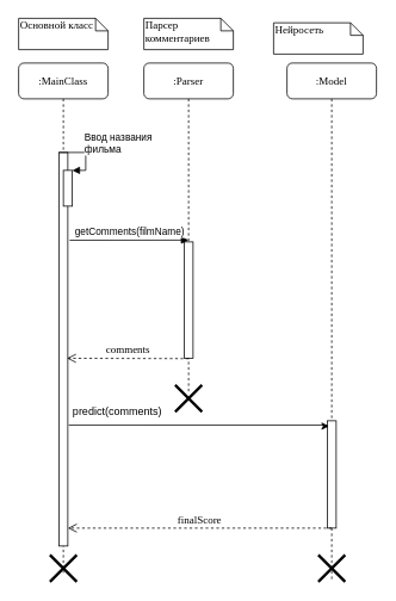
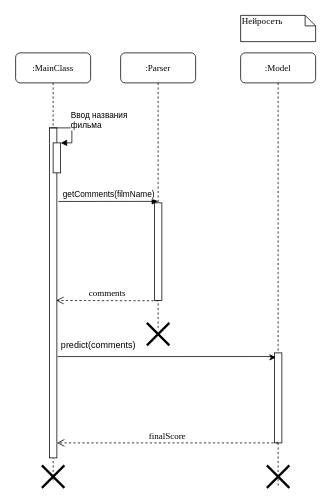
  <mxCell id="0" />
  <mxCell id="1" parent="0" />
  <mxCell id="2" value=":Parser" style="shape=umlLifeline;perimeter=lifelinePerimeter;whiteSpace=wrap;html=1;container=1;collapsible=0;recursiveResize=0;outlineConnect=0;rounded=1;shadow=0;comic=0;labelBackgroundColor=none;strokeWidth=1;fontFamily=Verdana;fontSize=12;align=center;" parent="1" vertex="1"><mxGeometry x="160" y="70" width="100" height="370" as="geometry" /></mxCell>
  <mxCell id="3" value="" style="html=1;points=[];perimeter=orthogonalPerimeter;rounded=0;shadow=0;comic=0;labelBackgroundColor=none;strokeWidth=1;fontFamily=Verdana;fontSize=12;align=center;" parent="2" vertex="1"><mxGeometry x="45" y="200" width="10" height="130" as="geometry" /></mxCell>
  <mxCell id="4" value=":Model" style="shape=umlLifeline;perimeter=lifelinePerimeter;whiteSpace=wrap;html=1;container=1;collapsible=0;recursiveResize=0;outlineConnect=0;rounded=1;shadow=0;comic=0;labelBackgroundColor=none;strokeWidth=1;fontFamily=Verdana;fontSize=12;align=center;" parent="1" vertex="1"><mxGeometry x="320" y="70" width="100" height="580" as="geometry" /></mxCell>
  <mxCell id="5" value="" style="html=1;points=[];perimeter=orthogonalPerimeter;rounded=0;shadow=0;comic=0;labelBackgroundColor=none;strokeWidth=1;fontFamily=Verdana;fontSize=12;align=center;" parent="4" vertex="1"><mxGeometry x="45" y="400" width="10" height="120" as="geometry" /></mxCell>
  <mxCell id="6" value="" style="shape=umlDestroy;whiteSpace=wrap;html=1;strokeWidth=3;" parent="4" vertex="1"><mxGeometry x="35" y="550" width="30" height="30" as="geometry" /></mxCell>
  <mxCell id="7" value=":MainClass" style="shape=umlLifeline;perimeter=lifelinePerimeter;whiteSpace=wrap;html=1;container=1;collapsible=0;recursiveResize=0;outlineConnect=0;rounded=1;shadow=0;comic=0;labelBackgroundColor=none;strokeWidth=1;fontFamily=Verdana;fontSize=12;align=center;" parent="1" vertex="1"><mxGeometry x="20" y="70" width="100" height="570" as="geometry" /></mxCell>
  <mxCell id="8" value="" style="html=1;points=[];perimeter=orthogonalPerimeter;rounded=0;shadow=0;comic=0;labelBackgroundColor=none;strokeWidth=1;fontFamily=Verdana;fontSize=12;align=center;" parent="7" vertex="1"><mxGeometry x="45" y="100" width="10" height="440" as="geometry" /></mxCell>
  <mxCell id="9" value="" style="shape=umlDestroy;whiteSpace=wrap;html=1;strokeWidth=3;" parent="7" vertex="1"><mxGeometry x="35" y="550" width="30" height="30" as="geometry" /></mxCell>
  <mxCell id="10" value="" style="html=1;points=[];perimeter=orthogonalPerimeter;" vertex="1" parent="7"><mxGeometry x="50" y="120" width="10" height="40" as="geometry" /></mxCell>
  <mxCell id="11" value="&lt;div&gt;Ввод названия&lt;/div&gt;&lt;div&gt;фильма&lt;br&gt;&lt;/div&gt;" style="edgeStyle=orthogonalEdgeStyle;html=1;align=left;spacingLeft=2;endArrow=block;rounded=0;entryX=1;entryY=0;" edge="1" target="10" parent="7"><mxGeometry x="-0.231" y="10" relative="1" as="geometry"><mxPoint x="45" y="100" as="sourcePoint" /><Array as="points"><mxPoint x="75" y="100" /></Array><mxPoint as="offset" /></mxGeometry></mxCell>
  <mxCell id="12" value="finalScore" style="html=1;verticalAlign=bottom;endArrow=open;dashed=1;endSize=8;labelBackgroundColor=none;fontFamily=Verdana;fontSize=12;edgeStyle=elbowEdgeStyle;elbow=vertical;" parent="1" target="8" edge="1"><mxGeometry relative="1" as="geometry"><mxPoint x="720" y="616" as="targetPoint" /><Array as="points" /><mxPoint x="370" y="590" as="sourcePoint" /></mxGeometry></mxCell>
- <mxCell id="13" value="Основной класс" style="shape=note;whiteSpace=wrap;html=1;size=14;verticalAlign=top;align=left;spacingTop=-6;rounded=0;shadow=0;comic=0;labelBackgroundColor=none;strokeWidth=1;fontFamily=Verdana;fontSize=12" parent="1" vertex="1"><mxGeometry x="20" y="20" width="100" height="35" as="geometry" /></mxCell>
- <mxCell id="14" value="Парсер комментариев" style="shape=note;whiteSpace=wrap;html=1;size=14;verticalAlign=top;align=left;spacingTop=-6;rounded=0;shadow=0;comic=0;labelBackgroundColor=none;strokeWidth=1;fontFamily=Verdana;fontSize=12" parent="1" vertex="1"><mxGeometry x="160" y="20" width="100" height="35" as="geometry" /></mxCell>
- <mxCell id="15" value="Нейросеть" style="shape=note;whiteSpace=wrap;html=1;size=14;verticalAlign=top;align=left;spacingTop=-6;rounded=0;shadow=0;comic=0;labelBackgroundColor=none;strokeWidth=1;fontFamily=Verdana;fontSize=12" parent="1" vertex="1"><mxGeometry x="305" y="25" width="100" height="35" as="geometry" /></mxCell>
+ <mxCell id="15" value="Нейросеть" style="shape=note;whiteSpace=wrap;html=1;size=14;verticalAlign=top;align=left;spacingTop=-6;rounded=0;shadow=0;comic=0;labelBackgroundColor=none;strokeWidth=1;fontFamily=Verdana;fontSize=12" parent="1" vertex="1"><mxGeometry x="320" y="20" width="100" height="35" as="geometry" /></mxCell>
  <mxCell id="16" value="comments" style="html=1;verticalAlign=bottom;endArrow=open;dashed=1;endSize=8;exitX=0.5;exitY=1.004;labelBackgroundColor=none;fontFamily=Verdana;fontSize=12;exitDx=0;exitDy=0;exitPerimeter=0;entryX=0.9;entryY=0.523;entryDx=0;entryDy=0;entryPerimeter=0;" parent="1" source="3" target="8" edge="1"><mxGeometry relative="1" as="geometry"><mxPoint x="80" y="400" as="targetPoint" /><mxPoint x="935" y="488.5" as="sourcePoint" /></mxGeometry></mxCell>
  <mxCell id="17" value="" style="shape=umlDestroy;whiteSpace=wrap;html=1;strokeWidth=3;" parent="1" vertex="1"><mxGeometry x="195" y="430" width="30" height="30" as="geometry" /></mxCell>
  <mxCell id="18" style="edgeStyle=orthogonalEdgeStyle;rounded=0;orthogonalLoop=1;jettySize=auto;html=1;exitX=1.1;exitY=0.693;exitDx=0;exitDy=0;exitPerimeter=0;entryX=0.2;entryY=0.05;entryDx=0;entryDy=0;entryPerimeter=0;" parent="1" source="8" target="5" edge="1"><mxGeometry relative="1" as="geometry"><mxPoint x="330" y="475" as="targetPoint" /><Array as="points"><mxPoint x="364" y="475" /><mxPoint x="364" y="476" /></Array></mxGeometry></mxCell>
  <mxCell id="19" value="predict(comments)" style="text;html=1;align=center;verticalAlign=middle;resizable=0;points=[];autosize=1;strokeColor=none;fillColor=none;" parent="1" vertex="1"><mxGeometry x="75" y="450" width="110" height="20" as="geometry" /></mxCell>
  <mxCell id="20" value="getComments(filmName)" style="html=1;verticalAlign=bottom;endArrow=block;rounded=0;exitX=1.2;exitY=0.223;exitDx=0;exitDy=0;exitPerimeter=0;" edge="1" parent="1" source="8"><mxGeometry width="80" relative="1" as="geometry"><mxPoint x="410" y="280" as="sourcePoint" /><mxPoint x="210" y="268" as="targetPoint" /></mxGeometry></mxCell>
